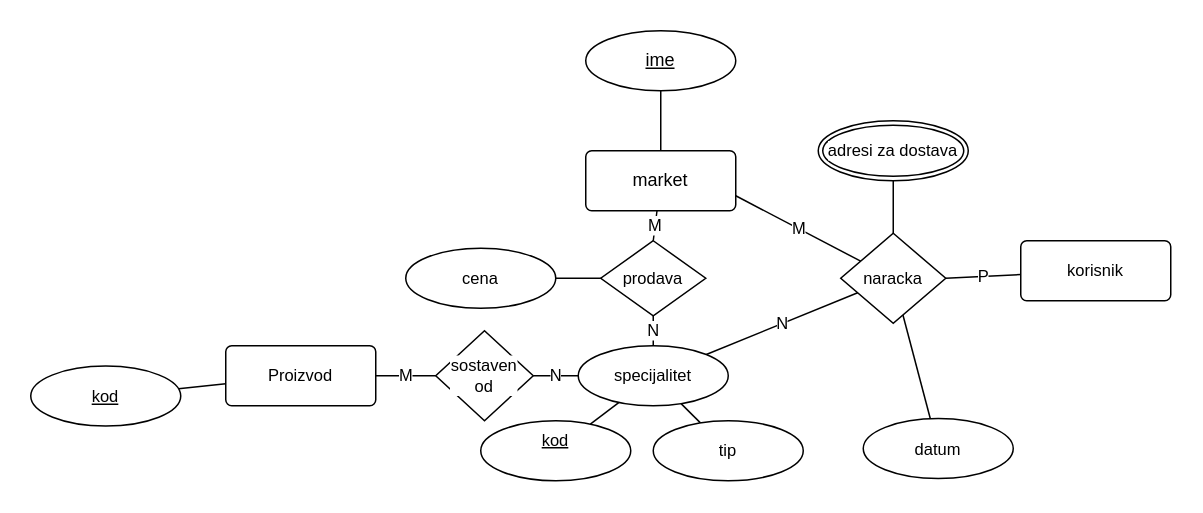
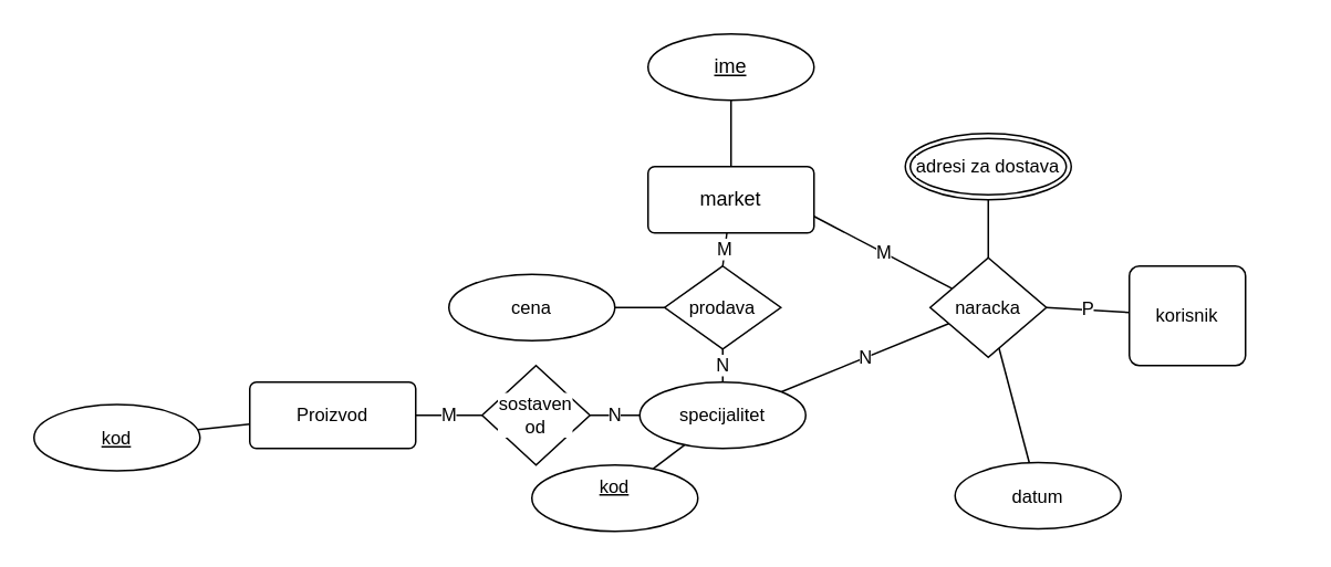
  <mxCell id="0" />
  <mxCell id="1" parent="0" />
  <mxCell id="2" value="M" style="edgeStyle=none;rounded=0;orthogonalLoop=1;jettySize=auto;html=1;exitX=1;exitY=0.75;exitDx=0;exitDy=0;strokeColor=default;align=center;verticalAlign=middle;fontFamily=Helvetica;fontSize=11;fontColor=default;labelBackgroundColor=default;endArrow=none;endFill=0;" edge="1" parent="1" source="3" target="24"><mxGeometry relative="1" as="geometry" /></mxCell>
  <mxCell id="3" value="market" style="rounded=1;arcSize=10;whiteSpace=wrap;html=1;align=center;" vertex="1" parent="1"><mxGeometry x="390" y="100" width="100" height="40" as="geometry" /></mxCell>
  <mxCell id="4" style="rounded=0;orthogonalLoop=1;jettySize=auto;html=1;exitX=0.5;exitY=1;exitDx=0;exitDy=0;endArrow=none;endFill=0;" edge="1" parent="1" source="5" target="3"><mxGeometry relative="1" as="geometry" /></mxCell>
  <mxCell id="5" value="ime" style="ellipse;whiteSpace=wrap;html=1;align=center;fontStyle=4" vertex="1" parent="1"><mxGeometry x="390" y="20" width="100" height="40" as="geometry" /></mxCell>
  <mxCell id="6" style="edgeStyle=none;rounded=0;orthogonalLoop=1;jettySize=auto;html=1;strokeColor=default;align=center;verticalAlign=middle;fontFamily=Helvetica;fontSize=11;fontColor=default;labelBackgroundColor=default;endArrow=none;endFill=0;" edge="1" parent="1" source="9" target="10"><mxGeometry relative="1" as="geometry" /></mxCell>
  <mxCell id="7" value="N" style="edgeStyle=none;rounded=0;orthogonalLoop=1;jettySize=auto;html=1;exitX=1;exitY=0;exitDx=0;exitDy=0;strokeColor=default;align=center;verticalAlign=middle;fontFamily=Helvetica;fontSize=11;fontColor=default;labelBackgroundColor=default;endArrow=none;endFill=0;" edge="1" parent="1" source="9" target="24"><mxGeometry relative="1" as="geometry" /></mxCell>
  <mxCell id="8" value="N" style="edgeStyle=none;rounded=0;orthogonalLoop=1;jettySize=auto;html=1;exitX=0;exitY=0.5;exitDx=0;exitDy=0;strokeColor=default;align=center;verticalAlign=middle;fontFamily=Helvetica;fontSize=11;fontColor=default;labelBackgroundColor=default;endArrow=none;endFill=0;" edge="1" parent="1" source="9" target="29"><mxGeometry relative="1" as="geometry" /></mxCell>
  <mxCell id="9" value="specijalitet" style="ellipse;arcSize=10;whiteSpace=wrap;html=1;align=center;fontFamily=Helvetica;fontSize=11;fontColor=default;labelBackgroundColor=default;" vertex="1" parent="1"><mxGeometry x="385" y="230" width="100" height="40" as="geometry" /></mxCell>
  <mxCell id="10" value="kod&lt;div&gt;&lt;br/&gt;&lt;/div&gt;" style="ellipse;whiteSpace=wrap;html=1;align=center;fontFamily=Helvetica;fontSize=11;fontColor=default;labelBackgroundColor=default;fontStyle=4" vertex="1" parent="1"><mxGeometry x="320" y="280" width="100" height="40" as="geometry" /></mxCell>
  <mxCell id="11" value="M" style="edgeStyle=none;rounded=0;orthogonalLoop=1;jettySize=auto;html=1;exitX=1;exitY=0.5;exitDx=0;exitDy=0;strokeColor=default;align=center;verticalAlign=middle;fontFamily=Helvetica;fontSize=11;fontColor=default;labelBackgroundColor=default;endArrow=none;endFill=0;" edge="1" parent="1" source="12" target="29"><mxGeometry relative="1" as="geometry" /></mxCell>
  <mxCell id="12" value="Proizvod" style="rounded=1;arcSize=10;whiteSpace=wrap;html=1;align=center;fontFamily=Helvetica;fontSize=11;fontColor=default;labelBackgroundColor=default;" vertex="1" parent="1"><mxGeometry x="150" y="230" width="100" height="40" as="geometry" /></mxCell>
- <mxCell id="13" value="korisnik" style="rounded=1;arcSize=10;whiteSpace=wrap;html=1;align=center;fontFamily=Helvetica;fontSize=11;fontColor=default;labelBackgroundColor=default;" vertex="1" parent="1"><mxGeometry x="680" y="160" width="100" height="40" as="geometry" /></mxCell>
+ <mxCell id="13" value="korisnik" style="rounded=1;arcSize=10;whiteSpace=wrap;html=1;align=center;fontFamily=Helvetica;fontSize=11;fontColor=default;labelBackgroundColor=default;" vertex="1" parent="1"><mxGeometry x="680" y="160" width="70" height="60" as="geometry" /></mxCell>
  <mxCell id="14" style="edgeStyle=none;rounded=0;orthogonalLoop=1;jettySize=auto;html=1;strokeColor=default;align=center;verticalAlign=middle;fontFamily=Helvetica;fontSize=11;fontColor=default;labelBackgroundColor=default;endArrow=none;endFill=0;" edge="1" parent="1" target="15" source="12"><mxGeometry relative="1" as="geometry"><mxPoint x="193" y="240" as="sourcePoint" /></mxGeometry></mxCell>
  <mxCell id="15" value="kod" style="ellipse;whiteSpace=wrap;html=1;align=center;fontFamily=Helvetica;fontSize=11;fontColor=default;labelBackgroundColor=default;fontStyle=4" vertex="1" parent="1"><mxGeometry x="20" y="243.57" width="100" height="40" as="geometry" /></mxCell>
- <mxCell id="16" style="edgeStyle=none;rounded=0;orthogonalLoop=1;jettySize=auto;html=1;strokeColor=default;align=center;verticalAlign=middle;fontFamily=Helvetica;fontSize=11;fontColor=default;labelBackgroundColor=default;endArrow=none;endFill=0;" edge="1" parent="1" target="17" source="9"><mxGeometry relative="1" as="geometry"><mxPoint x="595" y="354" as="sourcePoint" /><mxPoint x="521.477" y="323.679" as="targetPoint" /></mxGeometry></mxCell>
- <mxCell id="17" value="tip" style="ellipse;whiteSpace=wrap;html=1;align=center;fontFamily=Helvetica;fontSize=11;fontColor=default;labelBackgroundColor=default;" vertex="1" parent="1"><mxGeometry x="435" y="280" width="100" height="40" as="geometry" /></mxCell>
  <mxCell id="18" value="M" style="edgeStyle=none;rounded=0;orthogonalLoop=1;jettySize=auto;html=1;exitX=0.5;exitY=0;exitDx=0;exitDy=0;strokeColor=default;align=center;verticalAlign=middle;fontFamily=Helvetica;fontSize=11;fontColor=default;labelBackgroundColor=default;endArrow=none;endFill=0;" edge="1" parent="1" source="21" target="3"><mxGeometry relative="1" as="geometry" /></mxCell>
  <mxCell id="19" value="N" style="edgeStyle=none;rounded=0;orthogonalLoop=1;jettySize=auto;html=1;exitX=0.5;exitY=1;exitDx=0;exitDy=0;strokeColor=default;align=center;verticalAlign=middle;fontFamily=Helvetica;fontSize=11;fontColor=default;labelBackgroundColor=default;endArrow=none;endFill=0;" edge="1" parent="1" source="21" target="9"><mxGeometry relative="1" as="geometry" /></mxCell>
  <mxCell id="20" style="edgeStyle=none;rounded=0;orthogonalLoop=1;jettySize=auto;html=1;exitX=0;exitY=0.5;exitDx=0;exitDy=0;strokeColor=default;align=center;verticalAlign=middle;fontFamily=Helvetica;fontSize=11;fontColor=default;labelBackgroundColor=default;endArrow=none;endFill=0;" edge="1" parent="1" source="21" target="22"><mxGeometry relative="1" as="geometry"><mxPoint x="360" y="180" as="targetPoint" /></mxGeometry></mxCell>
  <mxCell id="21" value="prodava" style="shape=rhombus;perimeter=rhombusPerimeter;whiteSpace=wrap;html=1;align=center;fontFamily=Helvetica;fontSize=11;fontColor=default;labelBackgroundColor=default;" vertex="1" parent="1"><mxGeometry x="400" y="160" width="70" height="50" as="geometry" /></mxCell>
  <mxCell id="22" value="cena" style="ellipse;whiteSpace=wrap;html=1;align=center;fontFamily=Helvetica;fontSize=11;fontColor=default;labelBackgroundColor=default;" vertex="1" parent="1"><mxGeometry x="270" y="165" width="100" height="40" as="geometry" /></mxCell>
  <mxCell id="23" value="P" style="edgeStyle=none;rounded=0;orthogonalLoop=1;jettySize=auto;html=1;exitX=1;exitY=0.5;exitDx=0;exitDy=0;strokeColor=default;align=center;verticalAlign=middle;fontFamily=Helvetica;fontSize=11;fontColor=default;labelBackgroundColor=default;endArrow=none;endFill=0;" edge="1" parent="1" source="24" target="13"><mxGeometry relative="1" as="geometry" /></mxCell>
  <mxCell id="24" value="naracka" style="shape=rhombus;perimeter=rhombusPerimeter;whiteSpace=wrap;html=1;align=center;fontFamily=Helvetica;fontSize=11;fontColor=default;labelBackgroundColor=default;" vertex="1" parent="1"><mxGeometry x="560" y="155" width="70" height="60" as="geometry" /></mxCell>
  <mxCell id="25" style="edgeStyle=none;rounded=0;orthogonalLoop=1;jettySize=auto;html=1;strokeColor=default;align=center;verticalAlign=middle;fontFamily=Helvetica;fontSize=11;fontColor=default;labelBackgroundColor=default;endArrow=none;endFill=0;" edge="1" parent="1" target="26" source="24"><mxGeometry relative="1" as="geometry"><mxPoint x="611.494" y="230.004" as="sourcePoint" /><mxPoint x="656.477" y="267.249" as="targetPoint" /></mxGeometry></mxCell>
  <mxCell id="26" value="datum" style="ellipse;whiteSpace=wrap;html=1;align=center;fontFamily=Helvetica;fontSize=11;fontColor=default;labelBackgroundColor=default;" vertex="1" parent="1"><mxGeometry x="575" y="278.57" width="100" height="40" as="geometry" /></mxCell>
  <mxCell id="27" style="edgeStyle=none;rounded=0;orthogonalLoop=1;jettySize=auto;html=1;exitX=0.5;exitY=1;exitDx=0;exitDy=0;strokeColor=default;align=center;verticalAlign=middle;fontFamily=Helvetica;fontSize=11;fontColor=default;labelBackgroundColor=default;endArrow=none;endFill=0;" edge="1" parent="1" source="28" target="24"><mxGeometry relative="1" as="geometry" /></mxCell>
  <mxCell id="28" value="adresi za dostava" style="ellipse;shape=doubleEllipse;margin=3;whiteSpace=wrap;html=1;align=center;fontFamily=Helvetica;fontSize=11;fontColor=default;labelBackgroundColor=default;" vertex="1" parent="1"><mxGeometry x="545" y="80" width="100" height="40" as="geometry" /></mxCell>
  <mxCell id="29" value="sostaven&lt;br&gt;od" style="shape=rhombus;perimeter=rhombusPerimeter;whiteSpace=wrap;html=1;align=center;fontFamily=Helvetica;fontSize=11;fontColor=default;labelBackgroundColor=default;" vertex="1" parent="1"><mxGeometry x="290" y="220" width="65" height="60" as="geometry" /></mxCell>
